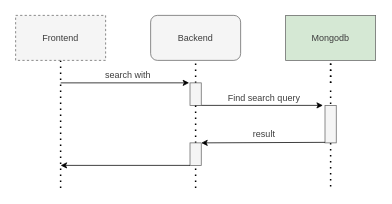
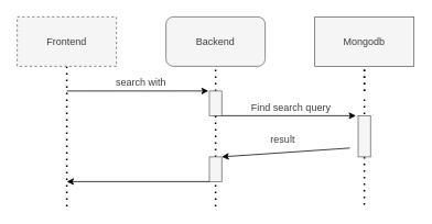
  <mxCell id="0" />
  <mxCell id="1" parent="0" />
  <mxCell id="2" value="" style="endArrow=none;dashed=1;html=1;dashPattern=1 3;strokeWidth=2;rounded=0;strokeColor=#000000;startArrow=none;" parent="1" target="3" edge="1"><mxGeometry width="50" height="50" relative="1" as="geometry"><mxPoint x="80" y="250" as="sourcePoint" /><mxPoint x="80" y="50" as="targetPoint" /></mxGeometry></mxCell>
  <mxCell id="3" value="&lt;font color=&quot;#3d3d3d&quot;&gt;Frontend&lt;/font&gt;" style="rounded=0;whiteSpace=wrap;html=1;fillColor=#f5f5f5;strokeColor=#666666;fontColor=#333333;dashed=1;" parent="1" vertex="1"><mxGeometry x="20" y="20" width="120" height="60" as="geometry" /></mxCell>
  <mxCell id="4" value="" style="endArrow=none;dashed=1;html=1;dashPattern=1 3;strokeWidth=2;rounded=0;strokeColor=#000000;startArrow=none;" parent="1" target="5" edge="1" source="14"><mxGeometry width="50" height="50" relative="1" as="geometry"><mxPoint x="260" y="830" as="sourcePoint" /><mxPoint x="260" y="50" as="targetPoint" /></mxGeometry></mxCell>
  <mxCell id="5" value="&lt;font color=&quot;#3d3d3d&quot;&gt;Backend&lt;/font&gt;" style="whiteSpace=wrap;html=1;fillColor=#f5f5f5;strokeColor=#666666;fontColor=#333333;rounded=1;" parent="1" vertex="1"><mxGeometry x="200" y="20" width="120" height="60" as="geometry" /></mxCell>
  <mxCell id="6" value="" style="endArrow=none;dashed=1;html=1;dashPattern=1 3;strokeWidth=2;rounded=0;strokeColor=#000000;startArrow=none;" parent="1" target="7" edge="1"><mxGeometry width="50" height="50" relative="1" as="geometry"><mxPoint x="440" y="110" as="sourcePoint" /><mxPoint x="440" y="50" as="targetPoint" /></mxGeometry></mxCell>
- <mxCell id="7" value="&lt;font color=&quot;#3d3d3d&quot;&gt;Mongodb&lt;br&gt;&lt;/font&gt;" style="rounded=0;whiteSpace=wrap;html=1;fillColor=#d5e8d4;strokeColor=#666666;fontColor=#333333;" parent="1" vertex="1"><mxGeometry x="380" y="20" width="120" height="60" as="geometry" /></mxCell>
+ <mxCell id="7" value="&lt;font color=&quot;#3d3d3d&quot;&gt;Mongodb&lt;br&gt;&lt;/font&gt;" style="rounded=0;whiteSpace=wrap;html=1;fillColor=#f5f5f5;strokeColor=#666666;fontColor=#333333;" parent="1" vertex="1"><mxGeometry x="380" y="20" width="120" height="60" as="geometry" /></mxCell>
  <mxCell id="8" value="" style="endArrow=classic;html=1;fontColor=#3D3D3D;strokeColor=#000000;entryX=0.952;entryY=0.998;entryDx=0;entryDy=0;entryPerimeter=0;" parent="1" edge="1" target="9"><mxGeometry width="50" height="50" relative="1" as="geometry"><mxPoint x="80" y="110" as="sourcePoint" /><mxPoint x="432.5" y="110" as="targetPoint" /></mxGeometry></mxCell>
  <mxCell id="9" value="search with" style="text;html=1;strokeColor=none;fillColor=none;align=center;verticalAlign=middle;whiteSpace=wrap;rounded=0;labelBackgroundColor=none;fontColor=#3D3D3D;" parent="1" vertex="1"><mxGeometry x="80" y="90" width="180" height="20" as="geometry" /></mxCell>
  <mxCell id="10" value="" style="endArrow=none;dashed=1;html=1;dashPattern=1 3;strokeWidth=2;rounded=0;strokeColor=#000000;startArrow=none;" parent="1" edge="1"><mxGeometry width="50" height="50" relative="1" as="geometry"><mxPoint x="440" y="110" as="sourcePoint" /><mxPoint x="440" y="80" as="targetPoint" /></mxGeometry></mxCell>
  <mxCell id="11" value="" style="endArrow=none;dashed=1;html=1;dashPattern=1 3;strokeWidth=2;rounded=0;strokeColor=#000000;startArrow=none;exitX=0.5;exitY=1;exitDx=0;exitDy=0;" parent="1" source="16" edge="1"><mxGeometry width="50" height="50" relative="1" as="geometry"><mxPoint x="440" y="120" as="sourcePoint" /><mxPoint x="440" y="250" as="targetPoint" /></mxGeometry></mxCell>
  <mxCell id="12" value="" style="endArrow=classic;html=1;fontColor=#3D3D3D;strokeColor=#000000;entryX=0;entryY=0;entryDx=0;entryDy=0;" parent="1" edge="1"><mxGeometry width="50" height="50" relative="1" as="geometry"><mxPoint x="261" y="140" as="sourcePoint" /><mxPoint x="429.75" y="140" as="targetPoint" /></mxGeometry></mxCell>
  <mxCell id="13" value="Find search query" style="text;html=1;strokeColor=none;fillColor=none;align=center;verticalAlign=middle;whiteSpace=wrap;rounded=0;labelBackgroundColor=#FFFFFF;fontColor=#3D3D3D;" parent="1" vertex="1"><mxGeometry x="270" y="120" width="162.5" height="20" as="geometry" /></mxCell>
  <mxCell id="14" value="" style="rounded=0;whiteSpace=wrap;html=1;labelBackgroundColor=#FFFFFF;fontColor=#333333;fillColor=#f5f5f5;strokeColor=#666666;" parent="1" vertex="1"><mxGeometry x="252.5" y="110" width="15" height="30" as="geometry" /></mxCell>
  <mxCell id="15" value="" style="endArrow=none;dashed=1;html=1;dashPattern=1 3;strokeWidth=2;rounded=0;strokeColor=#000000;startArrow=none;" edge="1" parent="1" source="20" target="14"><mxGeometry width="50" height="50" relative="1" as="geometry"><mxPoint x="260" y="830" as="sourcePoint" /><mxPoint x="260" y="80" as="targetPoint" /></mxGeometry></mxCell>
  <mxCell id="16" value="" style="rounded=0;whiteSpace=wrap;html=1;labelBackgroundColor=#FFFFFF;fontColor=#333333;fillColor=#f5f5f5;strokeColor=#666666;" parent="1" vertex="1"><mxGeometry x="432.5" y="140" width="15" height="50" as="geometry" /></mxCell>
  <mxCell id="17" value="" style="endArrow=none;dashed=1;html=1;dashPattern=1 3;strokeWidth=2;rounded=0;strokeColor=#000000;startArrow=none;exitX=0.5;exitY=1;exitDx=0;exitDy=0;" edge="1" parent="1" target="16"><mxGeometry width="50" height="50" relative="1" as="geometry"><mxPoint x="440" y="120" as="sourcePoint" /><mxPoint x="440" y="850" as="targetPoint" /></mxGeometry></mxCell>
  <mxCell id="18" value="" style="endArrow=classic;html=1;fontColor=#3D3D3D;strokeColor=#000000;exitX=1;exitY=1;exitDx=0;exitDy=0;entryX=1;entryY=0;entryDx=0;entryDy=0;" edge="1" parent="1" source="19" target="20"><mxGeometry width="50" height="50" relative="1" as="geometry"><mxPoint x="261" y="189.31" as="sourcePoint" /><mxPoint x="390" y="230" as="targetPoint" /></mxGeometry></mxCell>
- <mxCell id="19" value="result" style="text;html=1;strokeColor=none;fillColor=none;align=center;verticalAlign=middle;whiteSpace=wrap;rounded=0;labelBackgroundColor=#FFFFFF;fontColor=#3D3D3D;" vertex="1" parent="1"><mxGeometry x="270" y="169.31" width="162.5" height="20" as="geometry" /></mxCell>
+ <mxCell id="19" value="result" style="text;html=1;strokeColor=none;fillColor=none;align=center;verticalAlign=middle;whiteSpace=wrap;rounded=0;labelBackgroundColor=#FFFFFF;fontColor=#3D3D3D;" vertex="1" parent="1"><mxGeometry x="260" y="159.31" width="162.5" height="20" as="geometry" /></mxCell>
  <mxCell id="20" value="" style="rounded=0;whiteSpace=wrap;html=1;labelBackgroundColor=#FFFFFF;fontColor=#333333;fillColor=#f5f5f5;strokeColor=#666666;" vertex="1" parent="1"><mxGeometry x="252.5" y="190" width="15" height="30" as="geometry" /></mxCell>
  <mxCell id="21" value="" style="endArrow=none;dashed=1;html=1;dashPattern=1 3;strokeWidth=2;rounded=0;strokeColor=#000000;startArrow=none;" edge="1" parent="1" target="20"><mxGeometry width="50" height="50" relative="1" as="geometry"><mxPoint x="260" y="250" as="sourcePoint" /><mxPoint x="260" y="140" as="targetPoint" /></mxGeometry></mxCell>
  <mxCell id="22" value="" style="endArrow=classic;html=1;fontColor=#3D3D3D;strokeColor=#000000;exitX=0;exitY=1;exitDx=0;exitDy=0;" edge="1" parent="1" source="20"><mxGeometry width="50" height="50" relative="1" as="geometry"><mxPoint x="80" y="260" as="sourcePoint" /><mxPoint x="80" y="220" as="targetPoint" /></mxGeometry></mxCell>
